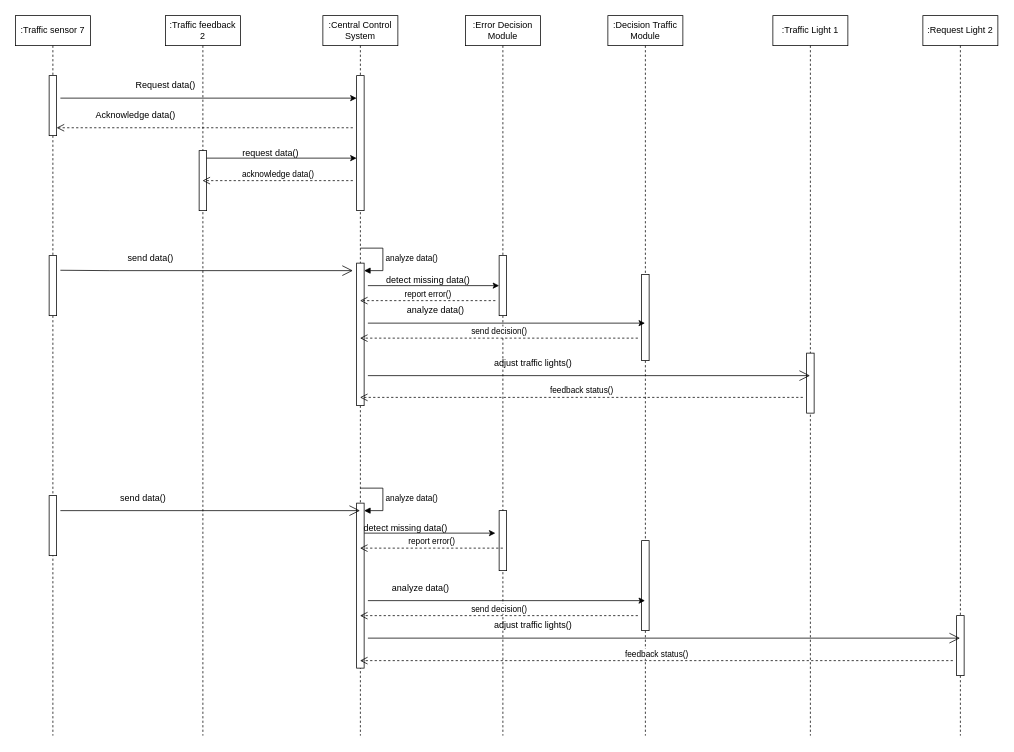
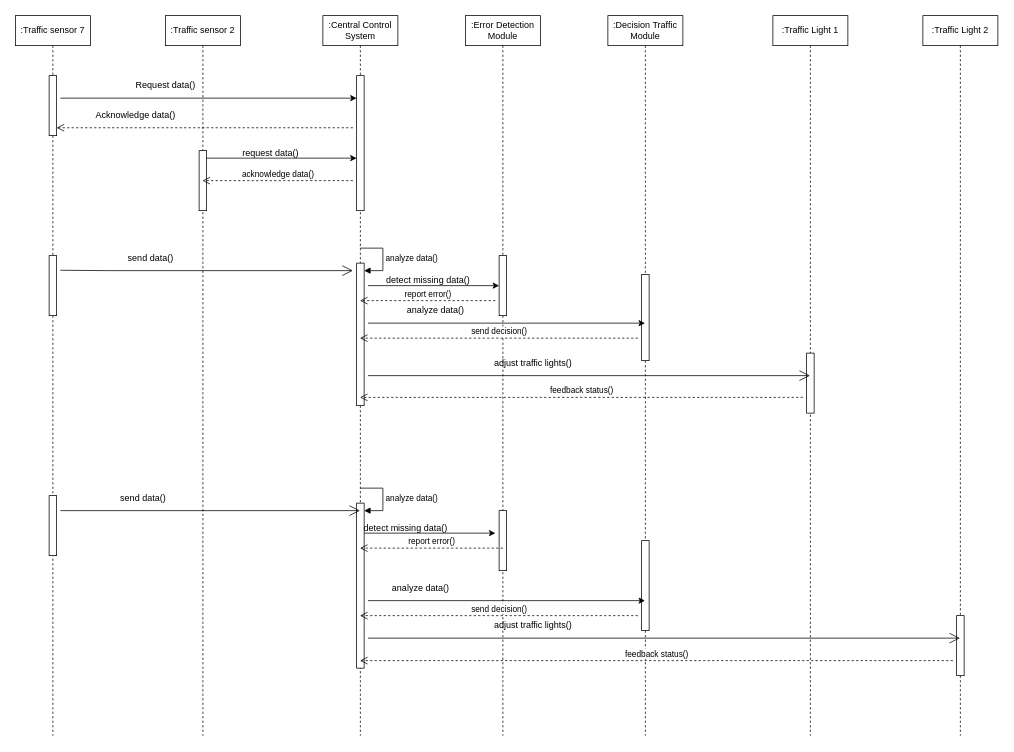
  <mxCell id="0" />
  <mxCell id="1" parent="0" />
  <mxCell id="2" value=":Traffic sensor 7" style="shape=umlLifeline;perimeter=lifelinePerimeter;whiteSpace=wrap;html=1;container=1;dropTarget=0;collapsible=0;recursiveResize=0;outlineConnect=0;portConstraint=eastwest;newEdgeStyle={&quot;curved&quot;:0,&quot;rounded&quot;:0};" vertex="1" parent="1"><mxGeometry x="20" y="20" width="100" height="960" as="geometry" /></mxCell>
  <mxCell id="3" value="" style="html=1;points=[[0,0,0,0,5],[0,1,0,0,-5],[1,0,0,0,5],[1,1,0,0,-5]];perimeter=orthogonalPerimeter;outlineConnect=0;targetShapes=umlLifeline;portConstraint=eastwest;newEdgeStyle={&quot;curved&quot;:0,&quot;rounded&quot;:0};" vertex="1" parent="2"><mxGeometry x="45" y="80" width="10" height="80" as="geometry" /></mxCell>
  <mxCell id="4" value="" style="html=1;points=[[0,0,0,0,5],[0,1,0,0,-5],[1,0,0,0,5],[1,1,0,0,-5]];perimeter=orthogonalPerimeter;outlineConnect=0;targetShapes=umlLifeline;portConstraint=eastwest;newEdgeStyle={&quot;curved&quot;:0,&quot;rounded&quot;:0};" vertex="1" parent="2"><mxGeometry x="45" y="320" width="10" height="80" as="geometry" /></mxCell>
  <mxCell id="5" value="" style="html=1;points=[[0,0,0,0,5],[0,1,0,0,-5],[1,0,0,0,5],[1,1,0,0,-5]];perimeter=orthogonalPerimeter;outlineConnect=0;targetShapes=umlLifeline;portConstraint=eastwest;newEdgeStyle={&quot;curved&quot;:0,&quot;rounded&quot;:0};" vertex="1" parent="2"><mxGeometry x="45" y="640" width="10" height="80" as="geometry" /></mxCell>
- <mxCell id="6" value=":Traffic feedback 2" style="shape=umlLifeline;perimeter=lifelinePerimeter;whiteSpace=wrap;html=1;container=1;dropTarget=0;collapsible=0;recursiveResize=0;outlineConnect=0;portConstraint=eastwest;newEdgeStyle={&quot;curved&quot;:0,&quot;rounded&quot;:0};" vertex="1" parent="1"><mxGeometry x="220" y="20" width="100" height="960" as="geometry" /></mxCell>
+ <mxCell id="6" value=":Traffic sensor 2" style="shape=umlLifeline;perimeter=lifelinePerimeter;whiteSpace=wrap;html=1;container=1;dropTarget=0;collapsible=0;recursiveResize=0;outlineConnect=0;portConstraint=eastwest;newEdgeStyle={&quot;curved&quot;:0,&quot;rounded&quot;:0};" vertex="1" parent="1"><mxGeometry x="220" y="20" width="100" height="960" as="geometry" /></mxCell>
  <mxCell id="7" value="" style="html=1;points=[[0,0,0,0,5],[0,1,0,0,-5],[1,0,0,0,5],[1,1,0,0,-5]];perimeter=orthogonalPerimeter;outlineConnect=0;targetShapes=umlLifeline;portConstraint=eastwest;newEdgeStyle={&quot;curved&quot;:0,&quot;rounded&quot;:0};" vertex="1" parent="6"><mxGeometry x="45" y="180" width="10" height="80" as="geometry" /></mxCell>
  <mxCell id="8" value=":Central Control System" style="shape=umlLifeline;perimeter=lifelinePerimeter;whiteSpace=wrap;html=1;container=1;dropTarget=0;collapsible=0;recursiveResize=0;outlineConnect=0;portConstraint=eastwest;newEdgeStyle={&quot;curved&quot;:0,&quot;rounded&quot;:0};" vertex="1" parent="1"><mxGeometry x="430" y="20" width="100" height="960" as="geometry" /></mxCell>
  <mxCell id="9" value="" style="html=1;points=[[0,0,0,0,5],[0,1,0,0,-5],[1,0,0,0,5],[1,1,0,0,-5]];perimeter=orthogonalPerimeter;outlineConnect=0;targetShapes=umlLifeline;portConstraint=eastwest;newEdgeStyle={&quot;curved&quot;:0,&quot;rounded&quot;:0};" vertex="1" parent="8"><mxGeometry x="45" y="80" width="10" height="180" as="geometry" /></mxCell>
  <mxCell id="10" value="" style="html=1;points=[[0,0,0,0,5],[0,1,0,0,-5],[1,0,0,0,5],[1,1,0,0,-5]];perimeter=orthogonalPerimeter;outlineConnect=0;targetShapes=umlLifeline;portConstraint=eastwest;newEdgeStyle={&quot;curved&quot;:0,&quot;rounded&quot;:0};" vertex="1" parent="8"><mxGeometry x="45" y="330" width="10" height="190" as="geometry" /></mxCell>
  <mxCell id="11" value="analyze data()" style="html=1;align=left;spacingLeft=2;endArrow=block;rounded=0;edgeStyle=orthogonalEdgeStyle;curved=0;rounded=0;" edge="1" target="10" parent="8"><mxGeometry relative="1" as="geometry"><mxPoint x="50" y="310" as="sourcePoint" /><Array as="points"><mxPoint x="80" y="340" /></Array></mxGeometry></mxCell>
  <mxCell id="12" value="" style="html=1;points=[[0,0,0,0,5],[0,1,0,0,-5],[1,0,0,0,5],[1,1,0,0,-5]];perimeter=orthogonalPerimeter;outlineConnect=0;targetShapes=umlLifeline;portConstraint=eastwest;newEdgeStyle={&quot;curved&quot;:0,&quot;rounded&quot;:0};" vertex="1" parent="8"><mxGeometry x="45" y="570" width="10" as="geometry" /></mxCell>
  <mxCell id="13" value="" style="html=1;points=[[0,0,0,0,5],[0,1,0,0,-5],[1,0,0,0,5],[1,1,0,0,-5]];perimeter=orthogonalPerimeter;outlineConnect=0;targetShapes=umlLifeline;portConstraint=eastwest;newEdgeStyle={&quot;curved&quot;:0,&quot;rounded&quot;:0};" vertex="1" parent="8"><mxGeometry x="45" y="650" width="10" height="220" as="geometry" /></mxCell>
  <mxCell id="14" value="analyze data()" style="html=1;align=left;spacingLeft=2;endArrow=block;rounded=0;edgeStyle=orthogonalEdgeStyle;curved=0;rounded=0;" edge="1" target="13" parent="8"><mxGeometry relative="1" as="geometry"><mxPoint x="50" y="630" as="sourcePoint" /><Array as="points"><mxPoint x="80" y="660" /></Array></mxGeometry></mxCell>
- <mxCell id="15" value=":Error Decision Module" style="shape=umlLifeline;perimeter=lifelinePerimeter;whiteSpace=wrap;html=1;container=1;dropTarget=0;collapsible=0;recursiveResize=0;outlineConnect=0;portConstraint=eastwest;newEdgeStyle={&quot;curved&quot;:0,&quot;rounded&quot;:0};" vertex="1" parent="1"><mxGeometry x="620" y="20" width="100" height="960" as="geometry" /></mxCell>
+ <mxCell id="15" value=":Error Detection Module" style="shape=umlLifeline;perimeter=lifelinePerimeter;whiteSpace=wrap;html=1;container=1;dropTarget=0;collapsible=0;recursiveResize=0;outlineConnect=0;portConstraint=eastwest;newEdgeStyle={&quot;curved&quot;:0,&quot;rounded&quot;:0};" vertex="1" parent="1"><mxGeometry x="620" y="20" width="100" height="960" as="geometry" /></mxCell>
  <mxCell id="16" value="" style="html=1;points=[[0,0,0,0,5],[0,1,0,0,-5],[1,0,0,0,5],[1,1,0,0,-5]];perimeter=orthogonalPerimeter;outlineConnect=0;targetShapes=umlLifeline;portConstraint=eastwest;newEdgeStyle={&quot;curved&quot;:0,&quot;rounded&quot;:0};" vertex="1" parent="15"><mxGeometry x="45" y="320" width="10" height="80" as="geometry" /></mxCell>
  <mxCell id="17" value="" style="html=1;points=[[0,0,0,0,5],[0,1,0,0,-5],[1,0,0,0,5],[1,1,0,0,-5]];perimeter=orthogonalPerimeter;outlineConnect=0;targetShapes=umlLifeline;portConstraint=eastwest;newEdgeStyle={&quot;curved&quot;:0,&quot;rounded&quot;:0};" vertex="1" parent="15"><mxGeometry x="45" y="660" width="10" height="80" as="geometry" /></mxCell>
  <mxCell id="18" value=":Decision Traffic Module" style="shape=umlLifeline;perimeter=lifelinePerimeter;whiteSpace=wrap;html=1;container=1;dropTarget=0;collapsible=0;recursiveResize=0;outlineConnect=0;portConstraint=eastwest;newEdgeStyle={&quot;curved&quot;:0,&quot;rounded&quot;:0};" vertex="1" parent="1"><mxGeometry x="810" y="20" width="100" height="960" as="geometry" /></mxCell>
  <mxCell id="19" value="" style="html=1;points=[[0,0,0,0,5],[0,1,0,0,-5],[1,0,0,0,5],[1,1,0,0,-5]];perimeter=orthogonalPerimeter;outlineConnect=0;targetShapes=umlLifeline;portConstraint=eastwest;newEdgeStyle={&quot;curved&quot;:0,&quot;rounded&quot;:0};" vertex="1" parent="18"><mxGeometry x="45" y="345" width="10" height="115" as="geometry" /></mxCell>
  <mxCell id="20" value="" style="html=1;points=[[0,0,0,0,5],[0,1,0,0,-5],[1,0,0,0,5],[1,1,0,0,-5]];perimeter=orthogonalPerimeter;outlineConnect=0;targetShapes=umlLifeline;portConstraint=eastwest;newEdgeStyle={&quot;curved&quot;:0,&quot;rounded&quot;:0};" vertex="1" parent="18"><mxGeometry x="45" y="700" width="10" height="120" as="geometry" /></mxCell>
  <mxCell id="21" value=":Traffic Light 1" style="shape=umlLifeline;perimeter=lifelinePerimeter;whiteSpace=wrap;html=1;container=1;dropTarget=0;collapsible=0;recursiveResize=0;outlineConnect=0;portConstraint=eastwest;newEdgeStyle={&quot;curved&quot;:0,&quot;rounded&quot;:0};" vertex="1" parent="1"><mxGeometry x="1030" y="20" width="100" height="960" as="geometry" /></mxCell>
  <mxCell id="22" value="" style="html=1;points=[[0,0,0,0,5],[0,1,0,0,-5],[1,0,0,0,5],[1,1,0,0,-5]];perimeter=orthogonalPerimeter;outlineConnect=0;targetShapes=umlLifeline;portConstraint=eastwest;newEdgeStyle={&quot;curved&quot;:0,&quot;rounded&quot;:0};" vertex="1" parent="21"><mxGeometry x="45" y="450" width="10" height="80" as="geometry" /></mxCell>
- <mxCell id="23" value=":Request Light 2" style="shape=umlLifeline;perimeter=lifelinePerimeter;whiteSpace=wrap;html=1;container=1;dropTarget=0;collapsible=0;recursiveResize=0;outlineConnect=0;portConstraint=eastwest;newEdgeStyle={&quot;curved&quot;:0,&quot;rounded&quot;:0};" vertex="1" parent="1"><mxGeometry x="1230" y="20" width="100" height="960" as="geometry" /></mxCell>
+ <mxCell id="23" value=":Traffic Light 2" style="shape=umlLifeline;perimeter=lifelinePerimeter;whiteSpace=wrap;html=1;container=1;dropTarget=0;collapsible=0;recursiveResize=0;outlineConnect=0;portConstraint=eastwest;newEdgeStyle={&quot;curved&quot;:0,&quot;rounded&quot;:0};" vertex="1" parent="1"><mxGeometry x="1230" y="20" width="100" height="960" as="geometry" /></mxCell>
  <mxCell id="24" value="" style="html=1;points=[[0,0,0,0,5],[0,1,0,0,-5],[1,0,0,0,5],[1,1,0,0,-5]];perimeter=orthogonalPerimeter;outlineConnect=0;targetShapes=umlLifeline;portConstraint=eastwest;newEdgeStyle={&quot;curved&quot;:0,&quot;rounded&quot;:0};" vertex="1" parent="23"><mxGeometry x="45" y="800" width="10" height="80" as="geometry" /></mxCell>
  <mxCell id="25" value="" style="endArrow=classic;html=1;rounded=0;" edge="1" parent="1" target="9"><mxGeometry width="50" height="50" relative="1" as="geometry"><mxPoint x="80" y="130" as="sourcePoint" /><mxPoint x="470" y="130" as="targetPoint" /></mxGeometry></mxCell>
  <mxCell id="26" value="Request data()" style="text;html=1;align=center;verticalAlign=middle;resizable=0;points=[];autosize=1;strokeColor=none;fillColor=none;" vertex="1" parent="1"><mxGeometry x="170" y="98" width="100" height="30" as="geometry" /></mxCell>
  <mxCell id="27" value="" style="html=1;verticalAlign=bottom;endArrow=open;dashed=1;endSize=8;curved=0;rounded=0;" edge="1" parent="1" target="3"><mxGeometry relative="1" as="geometry"><mxPoint x="470" y="169.5" as="sourcePoint" /><mxPoint x="80" y="170" as="targetPoint" /></mxGeometry></mxCell>
  <mxCell id="28" value="Acknowledge data()" style="text;html=1;align=center;verticalAlign=middle;resizable=0;points=[];autosize=1;strokeColor=none;fillColor=none;" vertex="1" parent="1"><mxGeometry x="115" y="138" width="130" height="30" as="geometry" /></mxCell>
  <mxCell id="29" value="" style="endArrow=classic;html=1;rounded=0;" edge="1" parent="1" target="9"><mxGeometry width="50" height="50" relative="1" as="geometry"><mxPoint x="275" y="210" as="sourcePoint" /><mxPoint x="470" y="210" as="targetPoint" /></mxGeometry></mxCell>
  <mxCell id="30" value="request data()" style="text;html=1;align=center;verticalAlign=middle;resizable=0;points=[];autosize=1;strokeColor=none;fillColor=none;" vertex="1" parent="1"><mxGeometry x="310" y="188" width="100" height="30" as="geometry" /></mxCell>
  <mxCell id="31" value="acknowledge data()" style="html=1;verticalAlign=bottom;endArrow=open;dashed=1;endSize=8;curved=0;rounded=0;" edge="1" parent="1" target="6"><mxGeometry x="-0.003" relative="1" as="geometry"><mxPoint x="470" y="240" as="sourcePoint" /><mxPoint x="400" y="240" as="targetPoint" /><mxPoint as="offset" /></mxGeometry></mxCell>
  <mxCell id="32" value="" style="endArrow=open;endFill=1;endSize=12;html=1;rounded=0;" edge="1" parent="1"><mxGeometry width="160" relative="1" as="geometry"><mxPoint x="80" y="359.5" as="sourcePoint" /><mxPoint x="470" y="360" as="targetPoint" /><Array as="points"><mxPoint x="145" y="360" /></Array></mxGeometry></mxCell>
  <mxCell id="33" value="send data()" style="text;html=1;align=center;verticalAlign=middle;resizable=0;points=[];autosize=1;strokeColor=none;fillColor=none;" vertex="1" parent="1"><mxGeometry x="160" y="328" width="80" height="30" as="geometry" /></mxCell>
  <mxCell id="34" value="" style="endArrow=classic;html=1;rounded=0;" edge="1" parent="1" target="16"><mxGeometry width="50" height="50" relative="1" as="geometry"><mxPoint x="490" y="380" as="sourcePoint" /><mxPoint x="660" y="380" as="targetPoint" /></mxGeometry></mxCell>
  <mxCell id="35" value="detect missing data()" style="text;html=1;align=center;verticalAlign=middle;resizable=0;points=[];autosize=1;strokeColor=none;fillColor=none;" vertex="1" parent="1"><mxGeometry x="505" y="358" width="130" height="30" as="geometry" /></mxCell>
  <mxCell id="36" value="report error()" style="html=1;verticalAlign=bottom;endArrow=open;dashed=1;endSize=8;curved=0;rounded=0;" edge="1" parent="1" target="8"><mxGeometry relative="1" as="geometry"><mxPoint x="660" y="400" as="sourcePoint" /><mxPoint x="580" y="400" as="targetPoint" /></mxGeometry></mxCell>
  <mxCell id="37" value="" style="endArrow=classic;html=1;rounded=0;" edge="1" parent="1" target="18"><mxGeometry width="50" height="50" relative="1" as="geometry"><mxPoint x="490" y="430" as="sourcePoint" /><mxPoint x="540" y="380" as="targetPoint" /></mxGeometry></mxCell>
  <mxCell id="38" value="analyze data()" style="text;html=1;align=center;verticalAlign=middle;resizable=0;points=[];autosize=1;strokeColor=none;fillColor=none;" vertex="1" parent="1"><mxGeometry x="530" y="398" width="100" height="30" as="geometry" /></mxCell>
  <mxCell id="39" value="send decision()" style="html=1;verticalAlign=bottom;endArrow=open;dashed=1;endSize=8;curved=0;rounded=0;" edge="1" parent="1" target="8"><mxGeometry relative="1" as="geometry"><mxPoint x="850" y="450" as="sourcePoint" /><mxPoint x="770" y="450" as="targetPoint" /></mxGeometry></mxCell>
  <mxCell id="40" value="" style="endArrow=open;endFill=1;endSize=12;html=1;rounded=0;" edge="1" parent="1" target="21"><mxGeometry width="160" relative="1" as="geometry"><mxPoint x="490" y="500" as="sourcePoint" /><mxPoint x="650" y="500" as="targetPoint" /></mxGeometry></mxCell>
  <mxCell id="41" value="adjust traffic lights()" style="text;html=1;align=center;verticalAlign=middle;resizable=0;points=[];autosize=1;strokeColor=none;fillColor=none;" vertex="1" parent="1"><mxGeometry x="645" y="468" width="130" height="30" as="geometry" /></mxCell>
  <mxCell id="42" value="feedback status()" style="html=1;verticalAlign=bottom;endArrow=open;dashed=1;endSize=8;curved=0;rounded=0;" edge="1" parent="1" target="8"><mxGeometry relative="1" as="geometry"><mxPoint x="1070" y="529" as="sourcePoint" /><mxPoint x="990" y="529" as="targetPoint" /></mxGeometry></mxCell>
  <mxCell id="43" value="" style="endArrow=open;endFill=1;endSize=12;html=1;rounded=0;" edge="1" parent="1" target="8"><mxGeometry width="160" relative="1" as="geometry"><mxPoint x="80" y="680" as="sourcePoint" /><mxPoint x="240" y="680" as="targetPoint" /></mxGeometry></mxCell>
  <mxCell id="44" value="send data()" style="text;html=1;align=center;verticalAlign=middle;resizable=0;points=[];autosize=1;strokeColor=none;fillColor=none;" vertex="1" parent="1"><mxGeometry x="150" y="648" width="80" height="30" as="geometry" /></mxCell>
  <mxCell id="45" value="" style="endArrow=classic;html=1;rounded=0;" edge="1" parent="1"><mxGeometry width="50" height="50" relative="1" as="geometry"><mxPoint x="485.25" y="710" as="sourcePoint" /><mxPoint x="660" y="710" as="targetPoint" /></mxGeometry></mxCell>
  <mxCell id="46" value="detect missing data()" style="text;html=1;align=center;verticalAlign=middle;resizable=0;points=[];autosize=1;strokeColor=none;fillColor=none;" vertex="1" parent="1"><mxGeometry x="475" y="688" width="130" height="30" as="geometry" /></mxCell>
  <mxCell id="47" value="report error()" style="html=1;verticalAlign=bottom;endArrow=open;dashed=1;endSize=8;curved=0;rounded=0;" edge="1" parent="1" target="8"><mxGeometry x="-0.003" relative="1" as="geometry"><mxPoint x="670" y="730" as="sourcePoint" /><mxPoint x="590" y="730" as="targetPoint" /><mxPoint as="offset" /></mxGeometry></mxCell>
  <mxCell id="48" value="" style="endArrow=classic;html=1;rounded=0;" edge="1" parent="1" target="18"><mxGeometry width="50" height="50" relative="1" as="geometry"><mxPoint x="490" y="800" as="sourcePoint" /><mxPoint x="530" y="750" as="targetPoint" /></mxGeometry></mxCell>
  <mxCell id="49" value="analyze data()" style="text;html=1;align=center;verticalAlign=middle;resizable=0;points=[];autosize=1;strokeColor=none;fillColor=none;" vertex="1" parent="1"><mxGeometry x="510" y="768" width="100" height="30" as="geometry" /></mxCell>
  <mxCell id="50" value="send decision()" style="html=1;verticalAlign=bottom;endArrow=open;dashed=1;endSize=8;curved=0;rounded=0;" edge="1" parent="1" target="8"><mxGeometry relative="1" as="geometry"><mxPoint x="850" y="820" as="sourcePoint" /><mxPoint x="770" y="820" as="targetPoint" /></mxGeometry></mxCell>
  <mxCell id="51" value="" style="endArrow=open;endFill=1;endSize=12;html=1;rounded=0;" edge="1" parent="1" target="23"><mxGeometry width="160" relative="1" as="geometry"><mxPoint x="490" y="850" as="sourcePoint" /><mxPoint x="650" y="850" as="targetPoint" /></mxGeometry></mxCell>
  <mxCell id="52" value="adjust traffic lights()" style="text;html=1;align=center;verticalAlign=middle;resizable=0;points=[];autosize=1;strokeColor=none;fillColor=none;" vertex="1" parent="1"><mxGeometry x="645" y="818" width="130" height="30" as="geometry" /></mxCell>
  <mxCell id="53" value="feedback status()" style="html=1;verticalAlign=bottom;endArrow=open;dashed=1;endSize=8;curved=0;rounded=0;" edge="1" parent="1" target="8"><mxGeometry relative="1" as="geometry"><mxPoint x="1270" y="880" as="sourcePoint" /><mxPoint x="1190" y="880" as="targetPoint" /></mxGeometry></mxCell>
